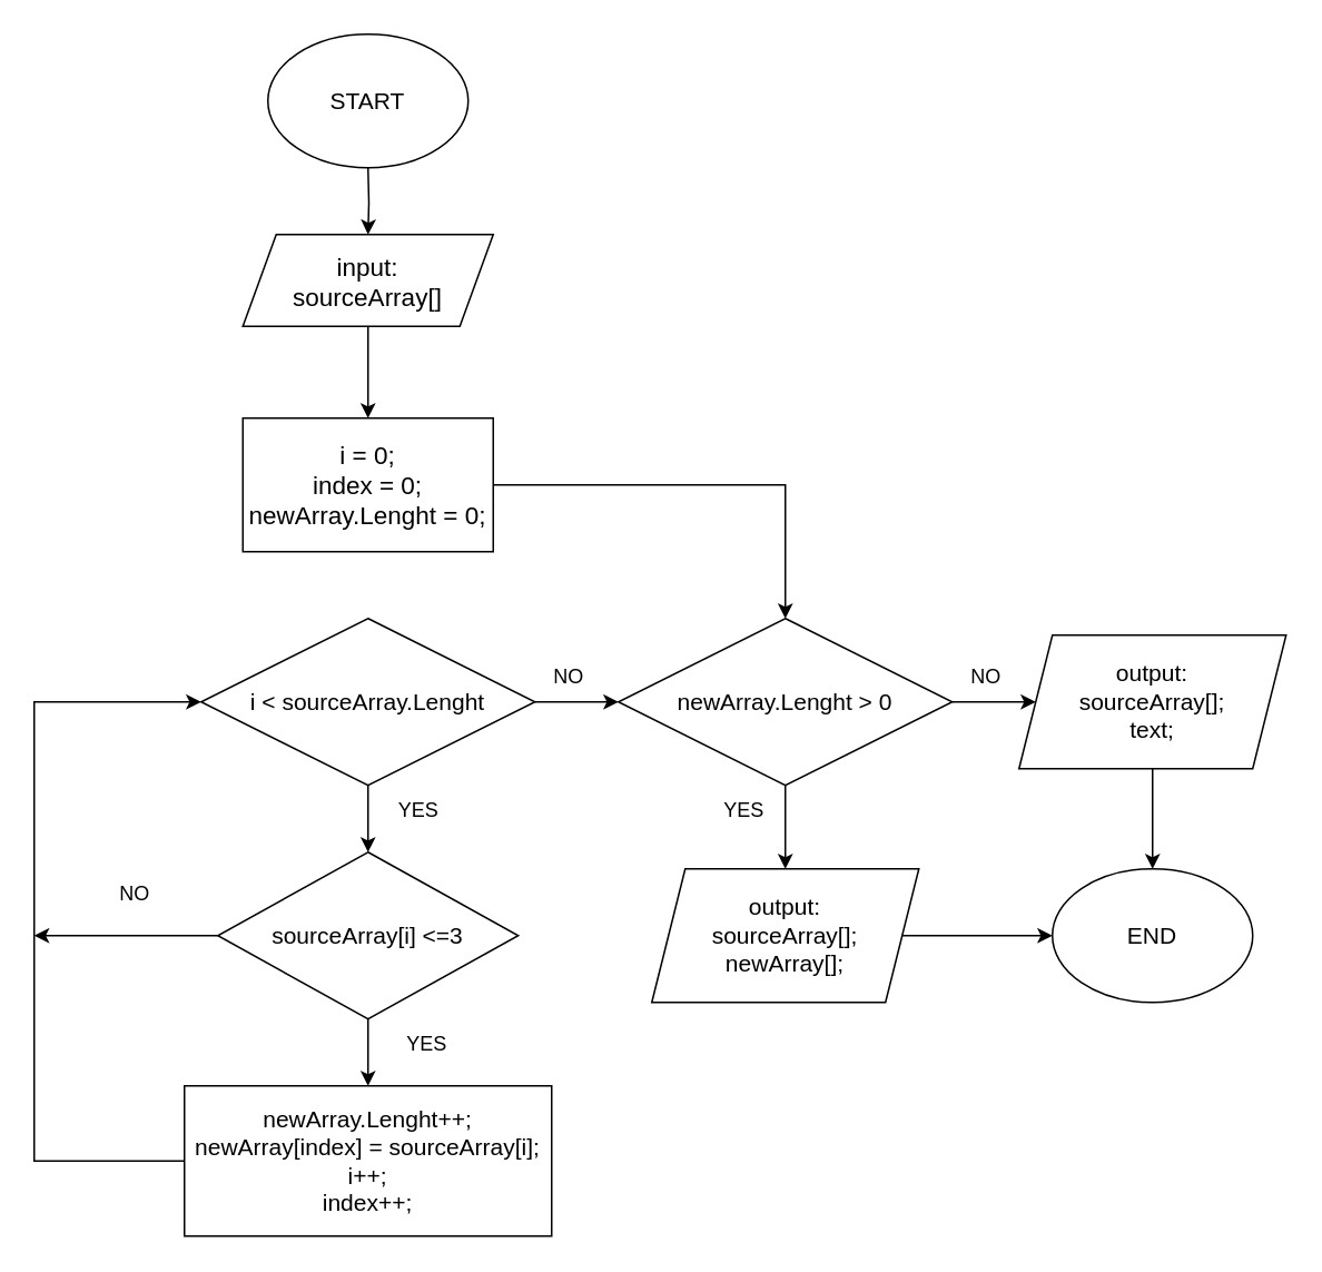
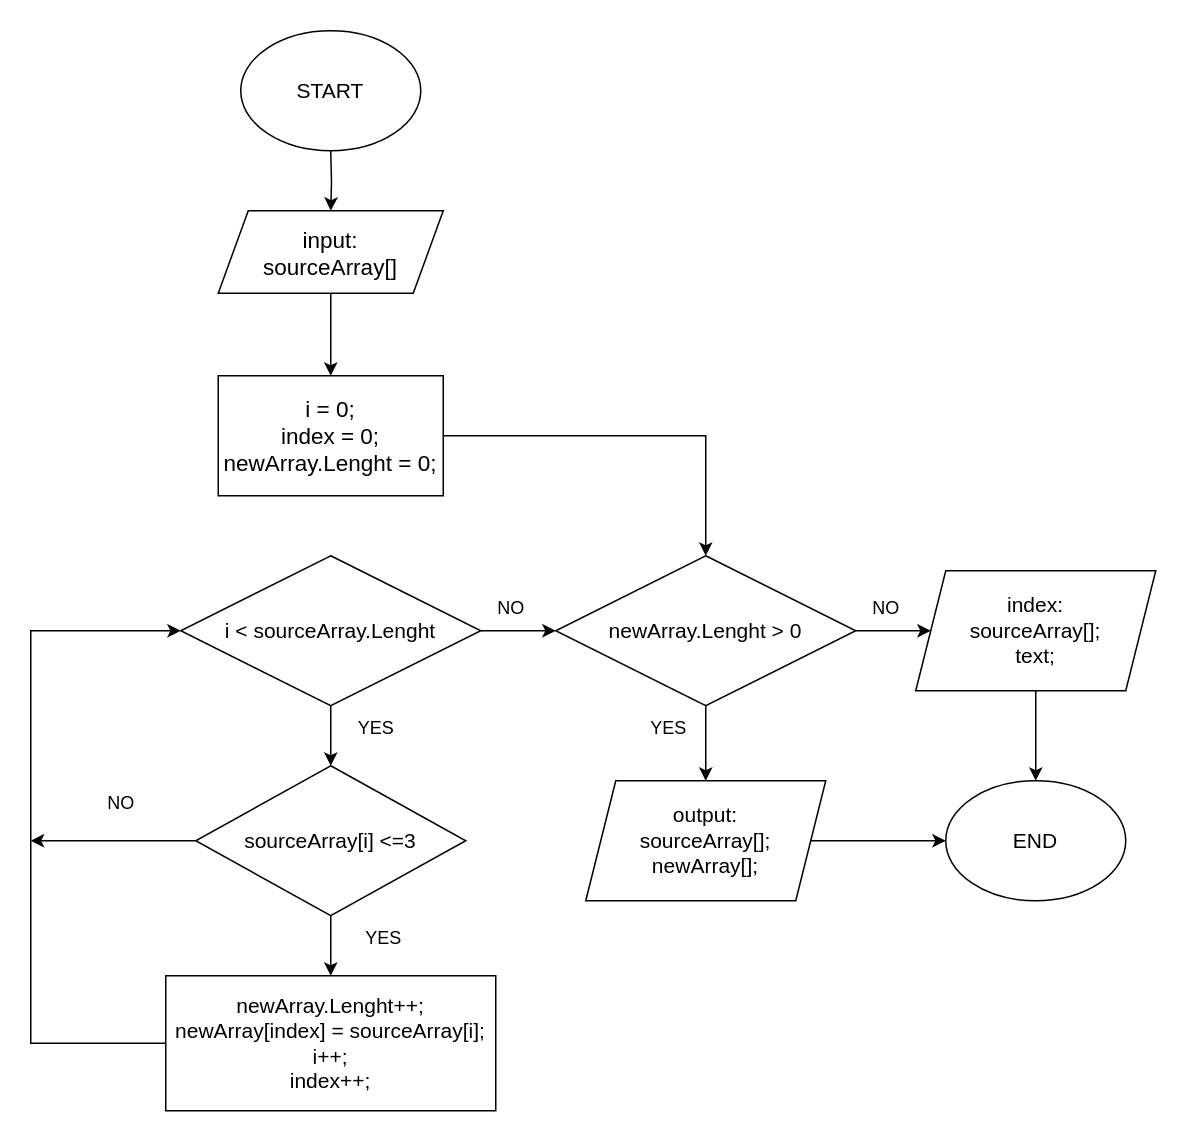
  <mxCell id="0" />
  <mxCell id="1" parent="0" />
  <mxCell id="2" value="" style="edgeStyle=orthogonalEdgeStyle;rounded=0;orthogonalLoop=1;jettySize=auto;html=1;" parent="1" target="4" edge="1"><mxGeometry relative="1" as="geometry"><mxPoint x="220" y="100" as="sourcePoint" /></mxGeometry></mxCell>
  <mxCell id="3" value="" style="edgeStyle=orthogonalEdgeStyle;rounded=0;orthogonalLoop=1;jettySize=auto;html=1;" parent="1" source="4" edge="1"><mxGeometry relative="1" as="geometry"><mxPoint x="220" y="250" as="targetPoint" /></mxGeometry></mxCell>
  <mxCell id="4" value="&lt;font style=&quot;font-size: 15px;&quot;&gt;input:&lt;br&gt;sourceArray[]&lt;/font&gt;" style="shape=parallelogram;perimeter=parallelogramPerimeter;whiteSpace=wrap;html=1;fixedSize=1;" parent="1" vertex="1"><mxGeometry x="145" y="140" width="150" height="55" as="geometry" /></mxCell>
  <mxCell id="5" value="" style="edgeStyle=orthogonalEdgeStyle;rounded=0;orthogonalLoop=1;jettySize=auto;html=1;entryX=0.5;entryY=0;entryDx=0;entryDy=0;" parent="1" source="6" target="14" edge="1"><mxGeometry relative="1" as="geometry"><mxPoint x="220" y="510" as="targetPoint" /></mxGeometry></mxCell>
  <mxCell id="6" value="&lt;font style=&quot;font-size: 14px;&quot;&gt;i &amp;lt; sourceArray.Lenght&lt;/font&gt;" style="rhombus;whiteSpace=wrap;html=1;" parent="1" vertex="1"><mxGeometry x="120" y="370" width="200" height="100" as="geometry" /></mxCell>
  <mxCell id="7" value="" style="edgeStyle=orthogonalEdgeStyle;rounded=0;orthogonalLoop=1;jettySize=auto;html=1;fontSize=14;entryX=0;entryY=0.5;entryDx=0;entryDy=0;" parent="1" source="8" target="19" edge="1"><mxGeometry relative="1" as="geometry"><mxPoint x="650" y="415" as="targetPoint" /></mxGeometry></mxCell>
  <mxCell id="8" value="&lt;font style=&quot;font-size: 14px;&quot;&gt;output:&lt;br&gt;sourceArray[];&lt;br&gt;newArray[];&lt;/font&gt;" style="shape=parallelogram;perimeter=parallelogramPerimeter;whiteSpace=wrap;html=1;fixedSize=1;" parent="1" vertex="1"><mxGeometry x="390" y="520" width="160" height="80" as="geometry" /></mxCell>
  <mxCell id="9" style="edgeStyle=orthogonalEdgeStyle;rounded=0;orthogonalLoop=1;jettySize=auto;html=1;exitX=0.5;exitY=1;exitDx=0;exitDy=0;" parent="1" edge="1"><mxGeometry relative="1" as="geometry"><mxPoint x="220" y="100" as="sourcePoint" /><mxPoint x="220" y="100" as="targetPoint" /></mxGeometry></mxCell>
  <mxCell id="10" value="" style="edgeStyle=orthogonalEdgeStyle;rounded=0;orthogonalLoop=1;jettySize=auto;html=1;" parent="1" source="11" target="24" edge="1"><mxGeometry relative="1" as="geometry" /></mxCell>
  <mxCell id="11" value="&lt;font style=&quot;font-size: 15px;&quot;&gt;i = 0;&lt;br&gt;index = 0;&lt;br&gt;newArray.Lenght = 0;&lt;/font&gt;" style="rounded=0;whiteSpace=wrap;html=1;" parent="1" vertex="1"><mxGeometry x="145" y="250" width="150" height="80" as="geometry" /></mxCell>
  <mxCell id="12" value="" style="edgeStyle=orthogonalEdgeStyle;rounded=0;orthogonalLoop=1;jettySize=auto;html=1;" parent="1" source="14" target="16" edge="1"><mxGeometry relative="1" as="geometry" /></mxCell>
  <mxCell id="13" style="edgeStyle=none;html=1;" parent="1" source="14" edge="1"><mxGeometry relative="1" as="geometry"><mxPoint x="20" y="560" as="targetPoint" /></mxGeometry></mxCell>
  <mxCell id="14" value="&lt;font style=&quot;font-size: 14px;&quot;&gt;sourceArray[i] &amp;lt;=3&lt;/font&gt;" style="rhombus;whiteSpace=wrap;html=1;" parent="1" vertex="1"><mxGeometry x="130" y="510" width="180" height="100" as="geometry" /></mxCell>
  <mxCell id="15" style="edgeStyle=orthogonalEdgeStyle;rounded=0;orthogonalLoop=1;jettySize=auto;html=1;exitX=0;exitY=0.5;exitDx=0;exitDy=0;entryX=0;entryY=0.5;entryDx=0;entryDy=0;" parent="1" source="16" target="6" edge="1"><mxGeometry relative="1" as="geometry"><Array as="points"><mxPoint x="20" y="695" /><mxPoint x="20" y="420" /></Array></mxGeometry></mxCell>
  <mxCell id="16" value="&lt;font style=&quot;font-size: 14px;&quot;&gt;newArray.Lenght++;&lt;br&gt;newArray[index] = sourceArray[i];&lt;br&gt;i++;&lt;br&gt;index++;&lt;/font&gt;" style="whiteSpace=wrap;html=1;" parent="1" vertex="1"><mxGeometry x="110" y="650" width="220" height="90" as="geometry" /></mxCell>
  <mxCell id="17" style="edgeStyle=orthogonalEdgeStyle;rounded=0;orthogonalLoop=1;jettySize=auto;html=1;exitX=0.5;exitY=1;exitDx=0;exitDy=0;" parent="1" edge="1"><mxGeometry relative="1" as="geometry"><mxPoint x="220" y="100" as="sourcePoint" /><mxPoint x="220" y="100" as="targetPoint" /></mxGeometry></mxCell>
  <mxCell id="18" value="START" style="ellipse;whiteSpace=wrap;html=1;fontSize=14;" parent="1" vertex="1"><mxGeometry x="160" y="20" width="120" height="80" as="geometry" /></mxCell>
  <mxCell id="19" value="END" style="ellipse;whiteSpace=wrap;html=1;fontSize=14;" parent="1" vertex="1"><mxGeometry x="630" y="520" width="120" height="80" as="geometry" /></mxCell>
  <mxCell id="20" value="NO" style="text;html=1;align=center;verticalAlign=middle;resizable=0;points=[];autosize=1;strokeColor=none;fillColor=none;" parent="1" vertex="1"><mxGeometry x="320" y="390" width="40" height="30" as="geometry" /></mxCell>
  <mxCell id="21" value="NO" style="text;html=1;align=center;verticalAlign=middle;resizable=0;points=[];autosize=1;strokeColor=none;fillColor=none;" parent="1" vertex="1"><mxGeometry x="60" y="520" width="40" height="30" as="geometry" /></mxCell>
  <mxCell id="22" value="YES" style="text;html=1;align=center;verticalAlign=middle;resizable=0;points=[];autosize=1;strokeColor=none;fillColor=none;" parent="1" vertex="1"><mxGeometry x="225" y="470" width="50" height="30" as="geometry" /></mxCell>
  <mxCell id="23" value="YES" style="text;html=1;align=center;verticalAlign=middle;resizable=0;points=[];autosize=1;strokeColor=none;fillColor=none;" parent="1" vertex="1"><mxGeometry x="230" y="610" width="50" height="30" as="geometry" /></mxCell>
  <mxCell id="24" value="&lt;span style=&quot;font-size: 14px;&quot;&gt;newArray.Lenght &amp;gt; 0&lt;/span&gt;" style="rhombus;whiteSpace=wrap;html=1;" parent="1" vertex="1"><mxGeometry x="370" y="370" width="200" height="100" as="geometry" /></mxCell>
  <mxCell id="25" value="" style="edgeStyle=none;orthogonalLoop=1;jettySize=auto;html=1;" parent="1" edge="1"><mxGeometry width="100" relative="1" as="geometry"><mxPoint x="320" y="420" as="sourcePoint" /><mxPoint x="370" y="420" as="targetPoint" /><Array as="points" /></mxGeometry></mxCell>
- <mxCell id="26" value="&lt;font style=&quot;font-size: 14px;&quot;&gt;output:&lt;br&gt;sourceArray[];&lt;br&gt;text;&lt;/font&gt;" style="shape=parallelogram;perimeter=parallelogramPerimeter;whiteSpace=wrap;html=1;fixedSize=1;" parent="1" vertex="1"><mxGeometry x="610" y="380" width="160" height="80" as="geometry" /></mxCell>
+ <mxCell id="26" value="&lt;font style=&quot;font-size: 14px;&quot;&gt;index:&lt;br&gt;sourceArray[];&lt;br&gt;text;&lt;/font&gt;" style="shape=parallelogram;perimeter=parallelogramPerimeter;whiteSpace=wrap;html=1;fixedSize=1;" parent="1" vertex="1"><mxGeometry x="610" y="380" width="160" height="80" as="geometry" /></mxCell>
  <mxCell id="27" value="" style="edgeStyle=none;orthogonalLoop=1;jettySize=auto;html=1;exitX=0.5;exitY=1;exitDx=0;exitDy=0;entryX=0.5;entryY=0;entryDx=0;entryDy=0;" parent="1" source="24" target="8" edge="1"><mxGeometry width="100" relative="1" as="geometry"><mxPoint x="410" y="760" as="sourcePoint" /><mxPoint x="510" y="760" as="targetPoint" /><Array as="points" /></mxGeometry></mxCell>
  <mxCell id="28" value="YES" style="text;html=1;align=center;verticalAlign=middle;resizable=0;points=[];autosize=1;strokeColor=none;fillColor=none;" parent="1" vertex="1"><mxGeometry x="420" y="470" width="50" height="30" as="geometry" /></mxCell>
  <mxCell id="29" value="NO" style="text;html=1;align=center;verticalAlign=middle;resizable=0;points=[];autosize=1;strokeColor=none;fillColor=none;" parent="1" vertex="1"><mxGeometry x="570" y="390" width="40" height="30" as="geometry" /></mxCell>
  <mxCell id="30" value="" style="edgeStyle=none;orthogonalLoop=1;jettySize=auto;html=1;exitX=1;exitY=0.5;exitDx=0;exitDy=0;entryX=0;entryY=0.5;entryDx=0;entryDy=0;" parent="1" source="24" target="26" edge="1"><mxGeometry width="100" relative="1" as="geometry"><mxPoint x="540" y="470" as="sourcePoint" /><mxPoint x="640" y="470" as="targetPoint" /><Array as="points" /></mxGeometry></mxCell>
  <mxCell id="31" value="" style="edgeStyle=none;orthogonalLoop=1;jettySize=auto;html=1;entryX=0.5;entryY=0;entryDx=0;entryDy=0;exitX=0.5;exitY=1;exitDx=0;exitDy=0;" parent="1" source="26" target="19" edge="1"><mxGeometry width="100" relative="1" as="geometry"><mxPoint x="550" y="490" as="sourcePoint" /><mxPoint x="650" y="490" as="targetPoint" /><Array as="points" /></mxGeometry></mxCell>
